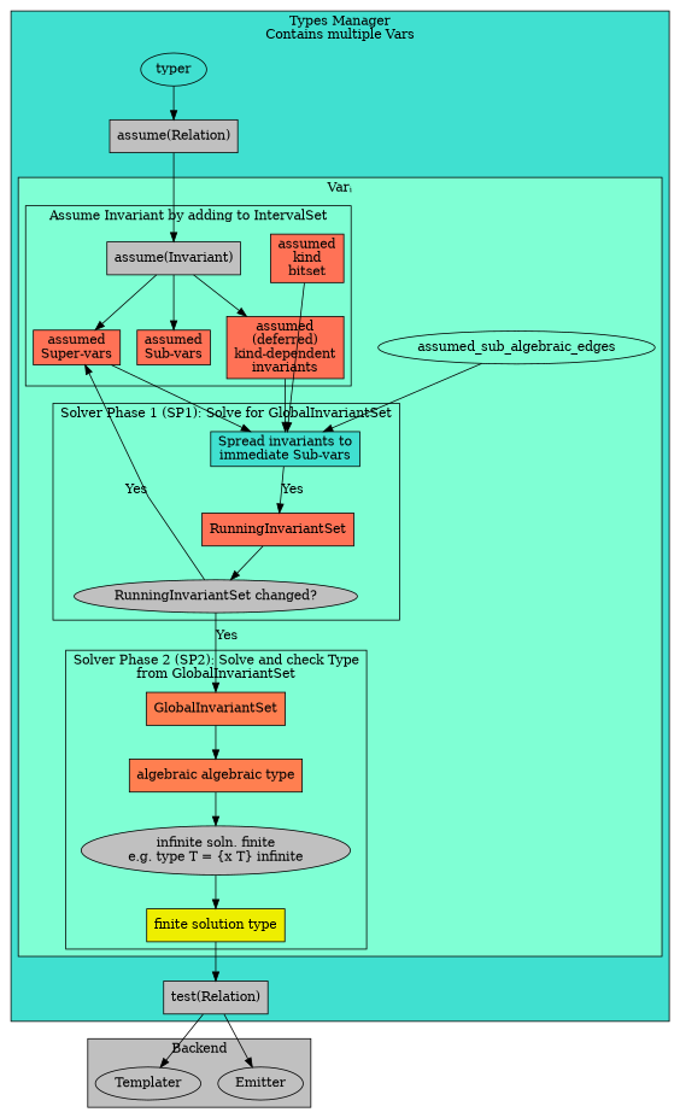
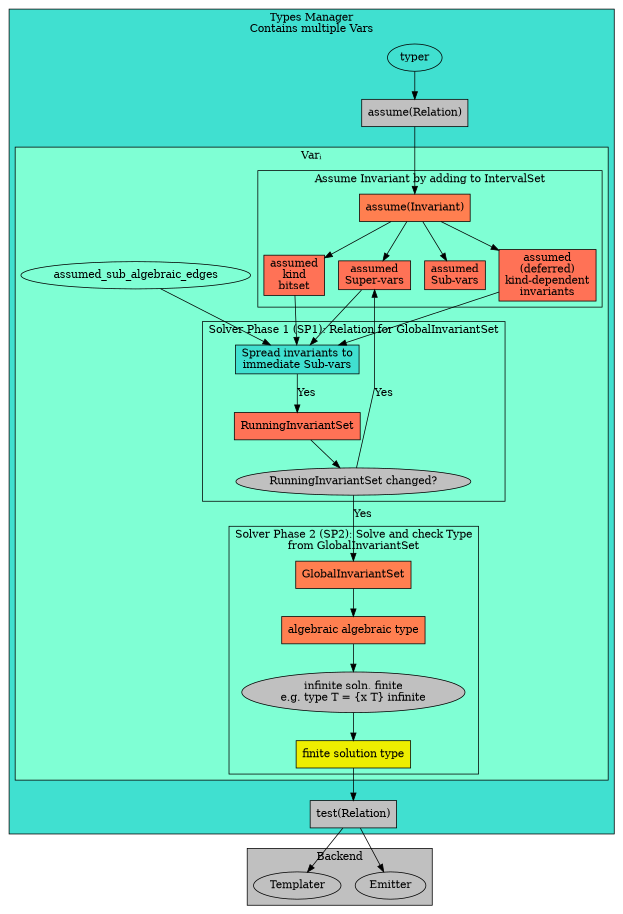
  digraph {
    splines=line
    node [fillcolor=coral1 shape=box style=filled]
-   n1 [fillcolor=grey label="assume(Invariant)"]
+   n1 [fillcolor=coral label="assume(Invariant)"]
    n2 [label="assumed\nkind\nbitset"]
    n3 [label="assumed\nSuper-vars"]
    n4 [label="assumed\nSub-vars"]
    n5 [label="assumed\n(deferred)\nkind-dependent\ninvariants"]
    n6 [label=RunningInvariantSet]
    n7 [fillcolor=gray label="RunningInvariantSet changed?" shape=""]
    n8 [fillcolor=turquoise label="Spread invariants to\nimmediate Sub-vars"]
    n9 [fillcolor=coral label="algebraic algebraic type"]
    n10 [fillcolor=yellow2 label="finite solution type"]
    n11 [fillcolor=coral label=GlobalInvariantSet]
    n12 [fillcolor=grey label="infinite soln. finite\ne.g. type T = {x T} infinite" shape=""]
    n13 [label=assumed_sub_algebraic_edges fillcolor="" shape="" style=""]
    n14 [label=typer fillcolor="" shape="" style=""]
    n15 [fillcolor=grey label="assume(Relation)"]
    n16 [fillcolor=grey label="test(Relation)"]
    n17 [label=Templater fillcolor="" shape="" style=""]
    n18 [label=Emitter fillcolor="" shape="" style=""]
    subgraph cluster_1 {
      bgcolor=turquoise
      label="Types Manager\nContains multiple Vars"
      n14
      n15
      n16
      subgraph cluster_2 {
        bgcolor=aquamarine
        label="Varᵢ"
        n13
        subgraph cluster_3 {
          bgcolor=aquamarine
          label="Assume Invariant by adding to IntervalSet"
          n1
          n2
          n3
          n4
          n5
        }
        subgraph cluster_4 {
          bgcolor=aquamarine
-         label="Solver Phase 1 (SP1): Solve for GlobalInvariantSet"
+         label="Solver Phase 1 (SP1): Relation for GlobalInvariantSet"
          n6
          n7
          n8
        }
        subgraph cluster_5 {
          bgcolor=aquamarine
          label="Solver Phase 2 (SP2): Solve and check Type\nfrom GlobalInvariantSet"
          n9
          n10
          n11
          n12
        }
      }
    }
    subgraph cluster_6 {
      bgcolor=grey
      label=Typer
    }
    subgraph cluster_7 {
      bgcolor=grey
      label=Backend
      n17
      n18
    }
+   n1 -> n2
    n1 -> n3
    n1 -> n4
    n1 -> n5
    n2 -> n8
    n3 -> n8
    n5 -> n8
    n6 -> n7
    n7 -> n3 [label=Yes]
    n7 -> n11 [label=Yes]
    n8 -> n6 [label=Yes]
    n9 -> n12
    n10 -> n16
    n11 -> n9
    n12 -> n10
    n13 -> n8
    n14 -> n15
    n15 -> n1
    n16 -> n17
    n16 -> n18
  }
